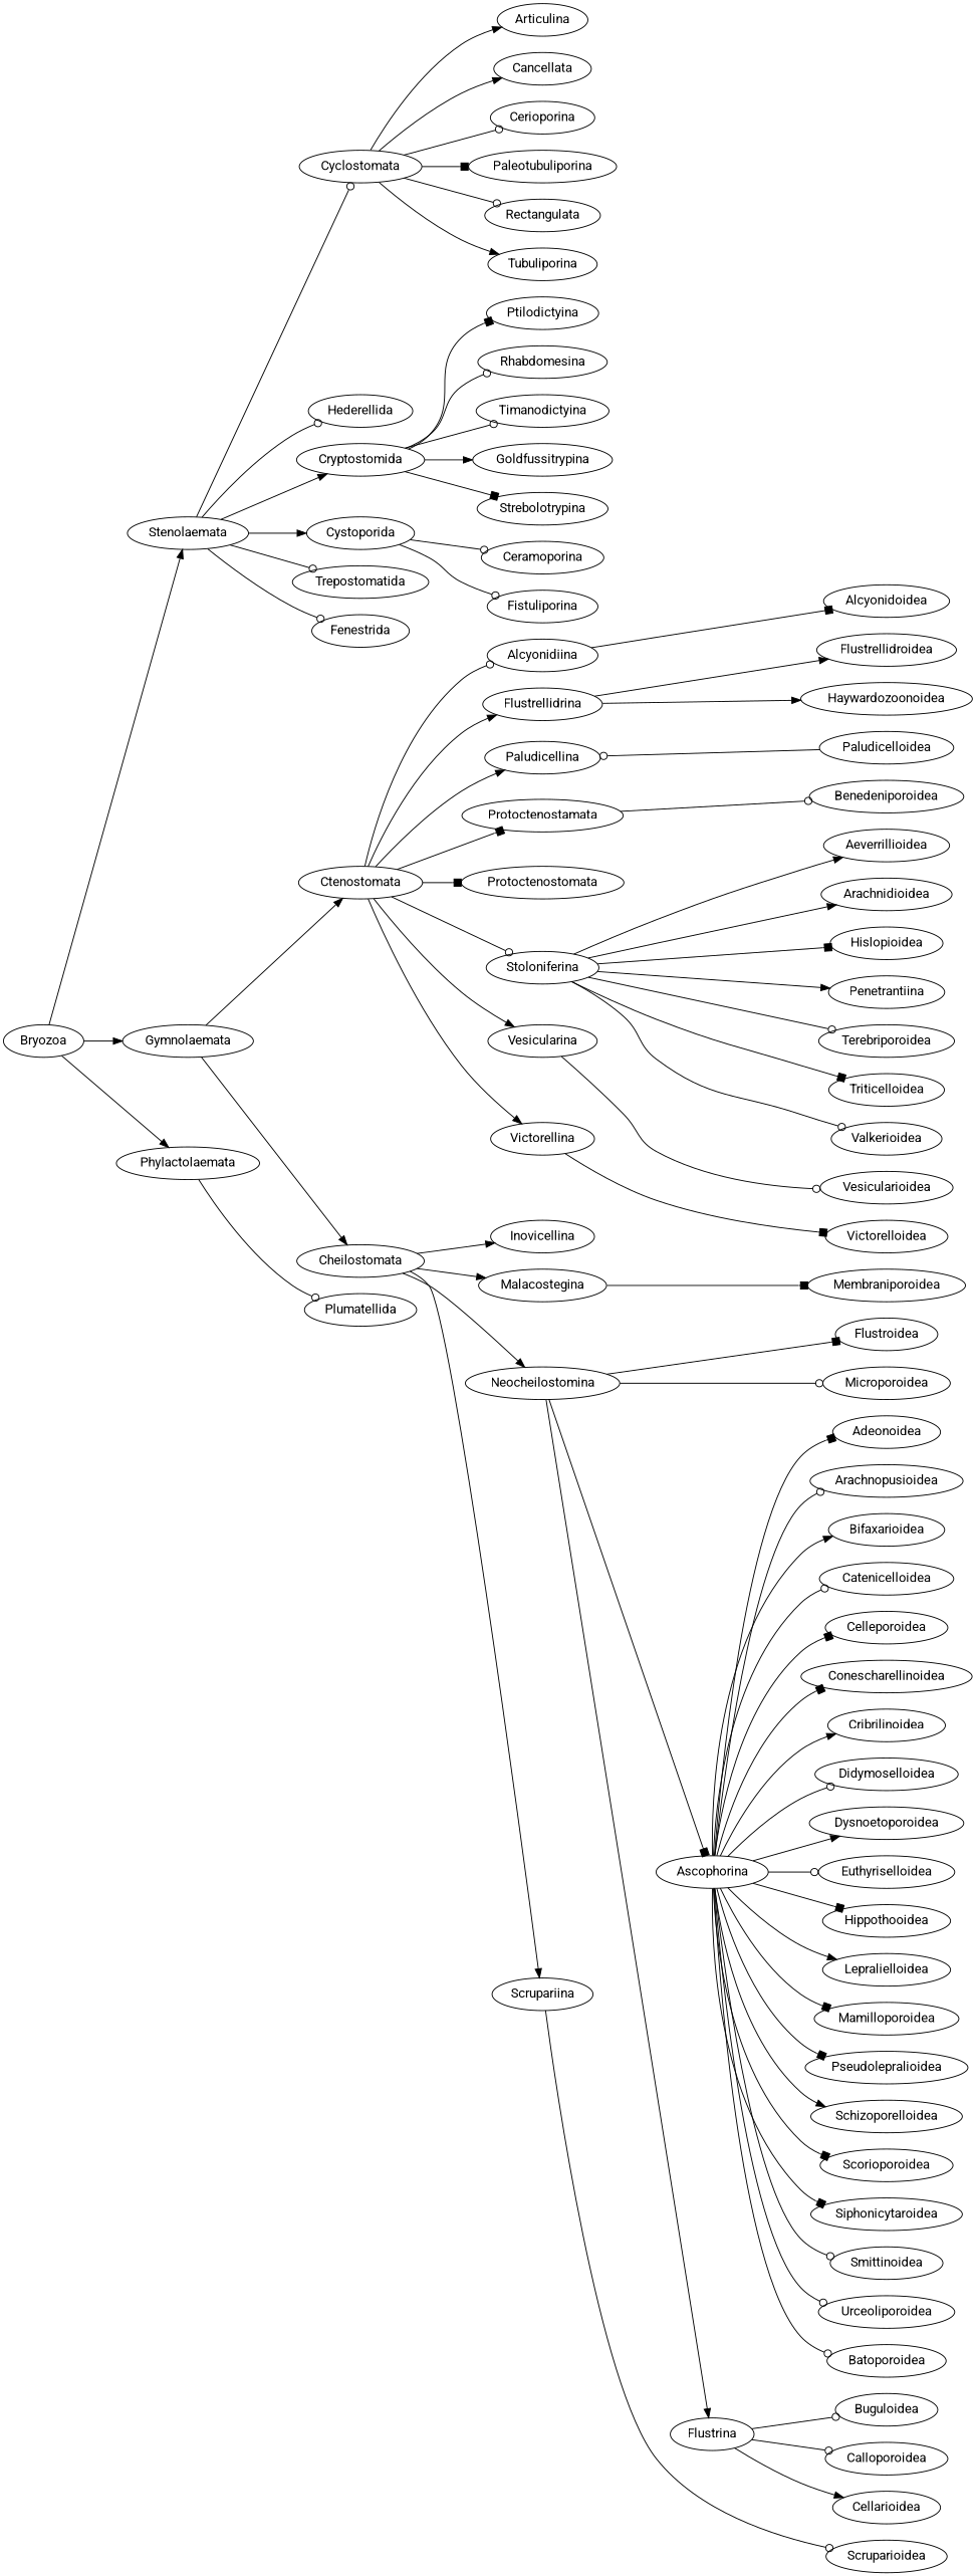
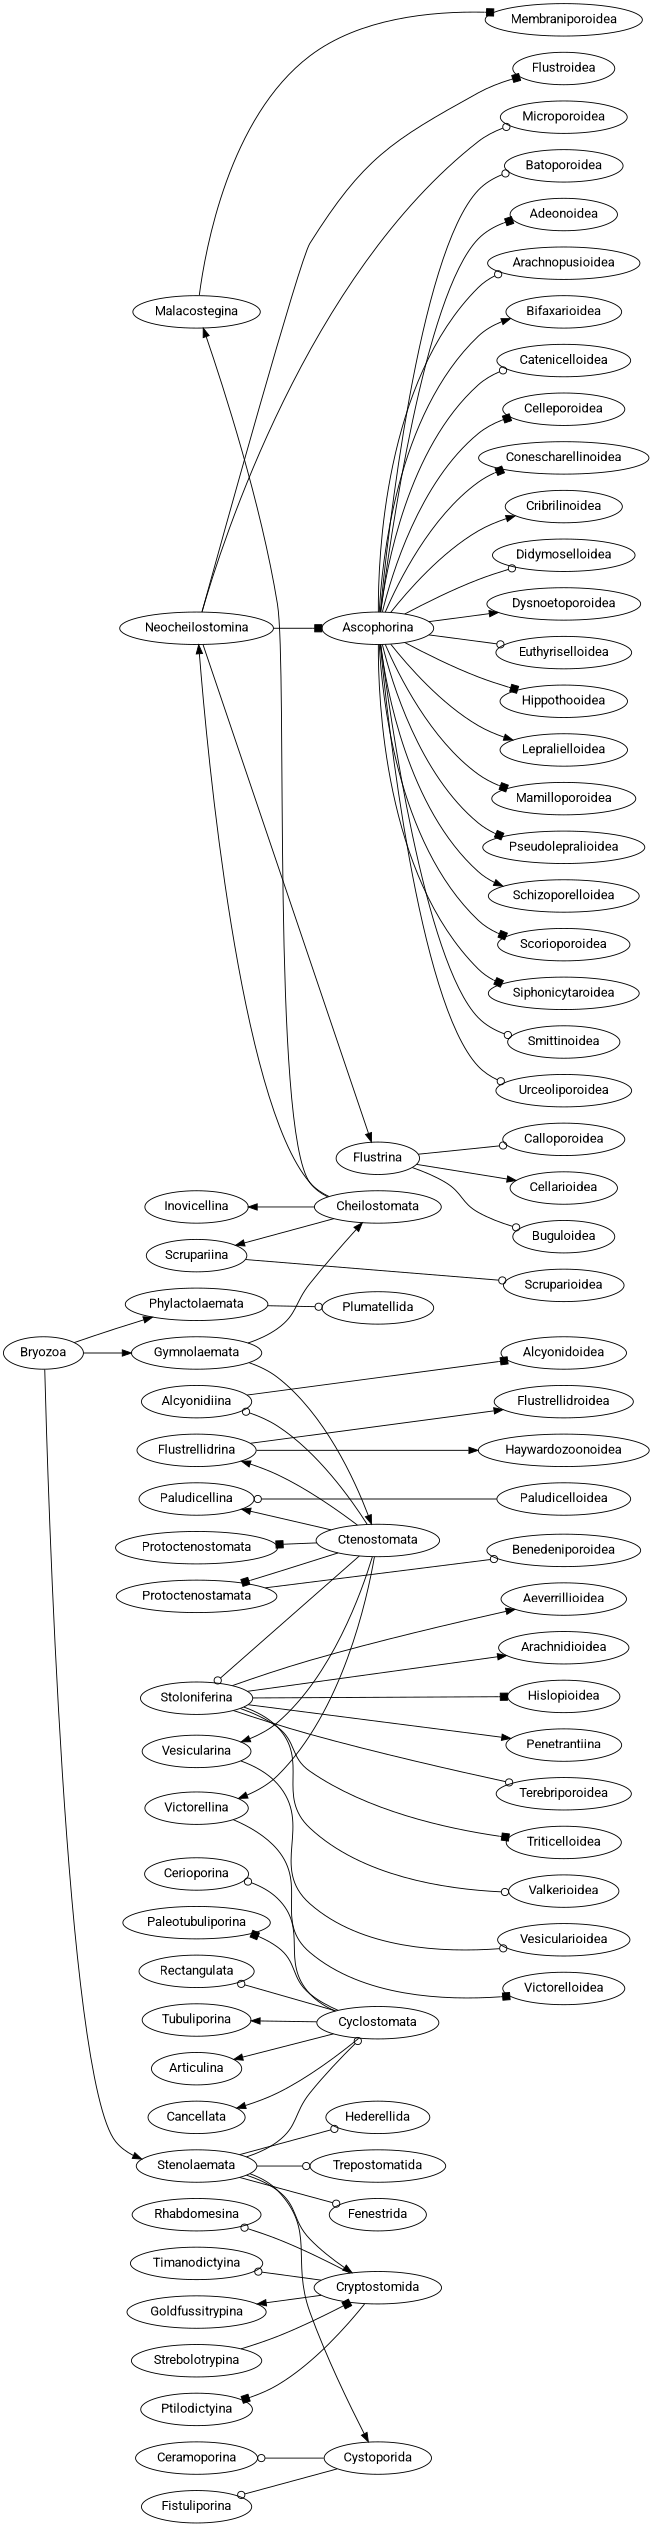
  digraph {
    fontname=Roboto
    rankdir=LR
    node [fontname=Roboto rank=Superfamily]
    edge [arrowhead=normal fontname=Roboto]
    n1 [label=Inovicellina rank=Suborder]
    n2 [label=Malacostegina rank=Suborder]
    n3 [label=Neocheilostomina rank=Suborder]
    n4 [label=Scrupariina rank=Suborder]
    n5 [label=Articulina rank=Suborder]
    n6 [label=Cancellata rank=Suborder]
    n7 [label=Cerioporina rank=Suborder]
    n8 [label=Paleotubuliporina rank=Suborder]
    n9 [label=Rectangulata rank=Suborder]
    n10 [label=Tubuliporina rank=Suborder]
    n11 [label=Alcyonidiina rank=Suborder]
    n12 [label=Flustrellidrina rank=Suborder]
    n13 [label=Paludicellina rank=Suborder]
    n14 [label=Protoctenostamata rank=Suborder]
    n15 [label=Protoctenostomata rank=Suborder]
    n16 [label=Stoloniferina rank=Suborder]
    n17 [label=Vesicularina rank=Suborder]
    n18 [label=Victorellina rank=Suborder]
    n19 [label=Ptilodictyina rank=Suborder]
    n20 [label=Rhabdomesina rank=Suborder]
    n21 [label=Timanodictyina rank=Suborder]
    n22 [label=Goldfussitrypina rank=Suborder]
    n23 [label=Strebolotrypina rank=Suborder]
    n24 [label=Ceramoporina rank=Suborder]
    n25 [label=Fistuliporina rank=Suborder]
    n26 [label=Cyclostomata rank=Order]
    n27 [label=Hederellida rank=Order]
    n28 [label=Cryptostomida rank=Order]
    n29 [label=Cystoporida rank=Order]
    n30 [label=Trepostomatida rank=Order]
    n31 [label=Fenestrida rank=Order]
    n32 [label=Ctenostomata rank=Order]
    n33 [label=Cheilostomata rank=Order]
    n34 [label=Plumatellida rank=Order]
    n35 [label=Aeverrillioidea]
    n36 [label=Alcyonidoidea]
    n37 [label=Arachnidioidea]
    n38 [label=Benedeniporoidea]
    n39 [label=Flustrellidroidea]
    n40 [label=Haywardozoonoidea]
    n41 [label=Hislopioidea]
    n42 [label=Paludicelloidea]
    n43 [label=Penetrantiina]
    n44 [label=Terebriporoidea]
    n45 [label=Triticelloidea]
    n46 [label=Valkerioidea]
    n47 [label=Vesicularioidea]
    n48 [label=Victorelloidea]
    n49 [label=Adeonoidea]
    n50 [label=Arachnopusioidea]
    n51 [label=Bifaxarioidea]
    n52 [label=Buguloidea]
    n53 [label=Calloporoidea]
    n54 [label=Catenicelloidea]
    n55 [label=Cellarioidea]
    n56 [label=Celleporoidea]
    n57 [label=Conescharellinoidea]
    n58 [label=Cribrilinoidea]
    n59 [label=Didymoselloidea]
    n60 [label=Dysnoetoporoidea]
    n61 [label=Euthyriselloidea]
    n62 [label=Flustroidea]
    n63 [label=Hippothooidea]
    n64 [label=Lepralielloidea]
    n65 [label=Mamilloporoidea]
    n66 [label=Membraniporoidea]
    n67 [label=Microporoidea]
    n68 [label=Pseudolepralioidea]
    n69 [label=Schizoporelloidea]
    n70 [label=Scorioporoidea]
    n71 [label=Scruparioidea]
    n72 [label=Siphonicytaroidea]
    n73 [label=Smittinoidea]
    n74 [label=Urceoliporoidea]
    n75 [label=Batoporoidea]
    n76 [label=Ascophorina rank=Infraorder]
    n77 [label=Flustrina rank=Infraorder]
    n78 [label=Stenolaemata rank=Class]
    n79 [label=Gymnolaemata rank=Class]
    n80 [label=Phylactolaemata rank=Class]
    n81 [label=Bryozoa rank=Phylum]
    subgraph sub_1 {
      rank=same
      n1
      n2
      n3
      n4
      n5
      n6
      n7
      n8
      n9
      n10
      n11
      n12
      n13
      n14
      n15
      n16
      n17
      n18
      n19
      n20
      n21
      n22
      n23
      n24
      n25
    }
    subgraph sub_2 {
      rank=same
      n26
      n27
      n28
      n29
      n30
      n31
      n32
      n33
      n34
    }
    subgraph sub_3 {
      rank=same
      n35
      n36
      n37
      n38
      n39
      n40
      n41
      n42
      n43
      n44
      n45
      n46
      n47
      n48
      n49
      n50
      n51
      n52
      n53
      n54
      n55
      n56
      n57
      n58
      n59
      n60
      n61
      n62
      n63
      n64
      n65
      n66
      n67
      n68
      n69
      n70
      n71
      n72
      n73
      n74
      n75
    }
    subgraph sub_4 {
      rank=same
      n76
      n77
    }
    subgraph sub_5 {
      rank=same
      n78
      n79
      n80
    }
    subgraph sub_6 {
      rank=same
      n81
    }
    n2 -> n66 [arrowhead=box]
    n3 -> n62 [arrowhead=box]
    n3 -> n67 [arrowhead=odot]
    n3 -> n76 [arrowhead=box]
    n3 -> n77
    n4 -> n71 [arrowhead=odot]
    n11 -> n36 [arrowhead=box]
    n12 -> n39
    n12 -> n40
    n14 -> n38 [arrowhead=odot]
    n16 -> n35
    n16 -> n37
    n16 -> n41 [arrowhead=box]
    n16 -> n43
    n16 -> n44 [arrowhead=odot]
    n16 -> n45 [arrowhead=box]
    n16 -> n46 [arrowhead=odot]
    n17 -> n47 [arrowhead=odot]
    n18 -> n48 [arrowhead=box]
    n26 -> n5
    n26 -> n6
    n26 -> n7 [arrowhead=odot]
    n26 -> n8 [arrowhead=box]
    n26 -> n9 [arrowhead=odot]
    n26 -> n10
    n28 -> n19 [arrowhead=box]
    n28 -> n20 [arrowhead=odot]
    n28 -> n21 [arrowhead=odot]
    n28 -> n22
-   n28 -> n23 [arrowhead=box]
+   n23 -> n28 [arrowhead=box]
    n29 -> n24 [arrowhead=odot]
    n29 -> n25 [arrowhead=odot]
    n32 -> n11 [arrowhead=odot]
    n32 -> n12
    n32 -> n13
    n32 -> n14 [arrowhead=box]
    n32 -> n15 [arrowhead=box]
    n32 -> n16 [arrowhead=odot]
    n32 -> n17
    n32 -> n18
    n33 -> n1
    n33 -> n2
    n33 -> n3
    n33 -> n4
    n42 -> n13 [arrowhead=odot]
    n76 -> n49 [arrowhead=box]
    n76 -> n50 [arrowhead=odot]
    n76 -> n51
    n76 -> n54 [arrowhead=odot]
    n76 -> n56 [arrowhead=box]
    n76 -> n57 [arrowhead=box]
    n76 -> n58
    n76 -> n59 [arrowhead=odot]
    n76 -> n60
    n76 -> n61 [arrowhead=odot]
    n76 -> n63 [arrowhead=box]
    n76 -> n64
    n76 -> n65 [arrowhead=box]
    n76 -> n68 [arrowhead=box]
    n76 -> n69
    n76 -> n70 [arrowhead=box]
    n76 -> n72 [arrowhead=box]
    n76 -> n73 [arrowhead=odot]
    n76 -> n74 [arrowhead=odot]
    n76 -> n75 [arrowhead=odot]
    n77 -> n52 [arrowhead=odot]
    n77 -> n53 [arrowhead=odot]
    n77 -> n55
    n78 -> n26 [arrowhead=odot]
    n78 -> n27 [arrowhead=odot]
    n78 -> n28
    n78 -> n29
    n78 -> n30 [arrowhead=odot]
    n78 -> n31 [arrowhead=odot]
    n79 -> n32
    n79 -> n33
    n80 -> n34 [arrowhead=odot]
    n81 -> n78
    n81 -> n79
    n81 -> n80
  }
